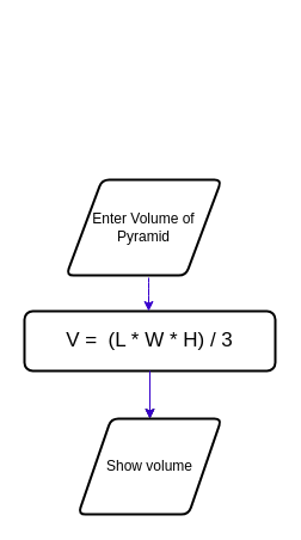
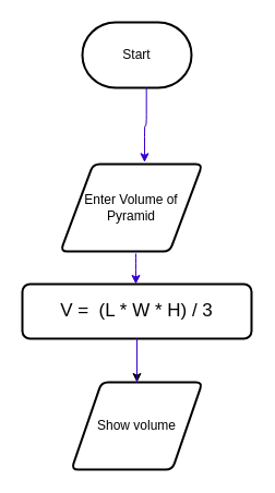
  <mxCell id="0" />
  <mxCell id="1" parent="0" />
+ <mxCell id="2" value="Start" style="strokeWidth=2;html=1;shape=mxgraph.flowchart.terminator;whiteSpace=wrap;" parent="1" vertex="1"><mxGeometry x="75" y="20" width="100" height="60" as="geometry" /></mxCell>
  <mxCell id="3" value="&lt;font style=&quot;font-size: 17px;&quot;&gt;V =&amp;nbsp; (L * W * H) / 3&lt;/font&gt;" style="rounded=1;whiteSpace=wrap;html=1;absoluteArcSize=1;arcSize=14;strokeWidth=2;" vertex="1" parent="1"><mxGeometry x="20" y="260" width="210" height="50" as="geometry" /></mxCell>
  <mxCell id="4" style="edgeStyle=orthogonalEdgeStyle;html=1;" edge="1" parent="1" source="5"><mxGeometry relative="1" as="geometry"><mxPoint x="125" y="350" as="targetPoint" /></mxGeometry></mxCell>
  <mxCell id="5" value="Show volume" style="shape=parallelogram;html=1;strokeWidth=2;perimeter=parallelogramPerimeter;whiteSpace=wrap;rounded=1;arcSize=12;size=0.23;" vertex="1" parent="1"><mxGeometry x="65" y="350" width="120" height="80" as="geometry" /></mxCell>
  <mxCell id="6" value="Enter Volume of Pyramid" style="shape=parallelogram;html=1;strokeWidth=2;perimeter=parallelogramPerimeter;whiteSpace=wrap;rounded=1;arcSize=12;size=0.23;" vertex="1" parent="1"><mxGeometry x="55" y="150" width="130" height="80" as="geometry" /></mxCell>
- <mxCell id="7" value="" style="edgeStyle=orthogonalEdgeStyle;orthogonalLoop=1;jettySize=auto;html=1;exitX=0.5;exitY=1;exitDx=0;exitDy=0;fillColor=#6a00ff;strokeColor=#3700CC;entryX=0.5;entryY=0;entryDx=0;entryDy=0;" edge="1" parent="1" source="3" target="5"><mxGeometry width="80" relative="1" as="geometry"><mxPoint x="126" y="299" as="sourcePoint" /><mxPoint x="126" y="340" as="targetPoint" /><Array as="points" /></mxGeometry></mxCell>
+ <mxCell id="7" value="" style="edgeStyle=orthogonalEdgeStyle;orthogonalLoop=1;jettySize=auto;html=1;exitX=0.5;exitY=1;exitDx=0;exitDy=0;fillColor=#6a00ff;strokeColor=#3700CC;entryX=0.5;entryY=0;entryDx=0;entryDy=0;endArrow=none;" edge="1" parent="1" source="3" target="5"><mxGeometry width="80" relative="1" as="geometry"><mxPoint x="126" y="299" as="sourcePoint" /><mxPoint x="126" y="340" as="targetPoint" /><Array as="points" /></mxGeometry></mxCell>
  <mxCell id="8" value="" style="edgeStyle=orthogonalEdgeStyle;orthogonalLoop=1;jettySize=auto;html=1;exitX=0.5;exitY=1;exitDx=0;exitDy=0;fillColor=#6a00ff;strokeColor=#3700CC;" edge="1" parent="1"><mxGeometry width="80" relative="1" as="geometry"><mxPoint x="124" y="232" as="sourcePoint" /><mxPoint x="124" y="260" as="targetPoint" /><Array as="points"><mxPoint x="124" y="240" /><mxPoint x="124" y="240" /></Array></mxGeometry></mxCell>
+ <mxCell id="9" value="" style="orthogonalLoop=1;jettySize=auto;html=1;fillColor=#6a00ff;strokeColor=#3700CC;entryX=0.592;entryY=-0.021;entryDx=0;entryDy=0;edgeStyle=orthogonalEdgeStyle;entryPerimeter=0;exitX=0.587;exitY=0.997;exitDx=0;exitDy=0;exitPerimeter=0;" edge="1" parent="1" source="2" target="6"><mxGeometry width="80" relative="1" as="geometry"><mxPoint x="132" y="100" as="sourcePoint" /><mxPoint x="135" y="130" as="targetPoint" /></mxGeometry></mxCell>
